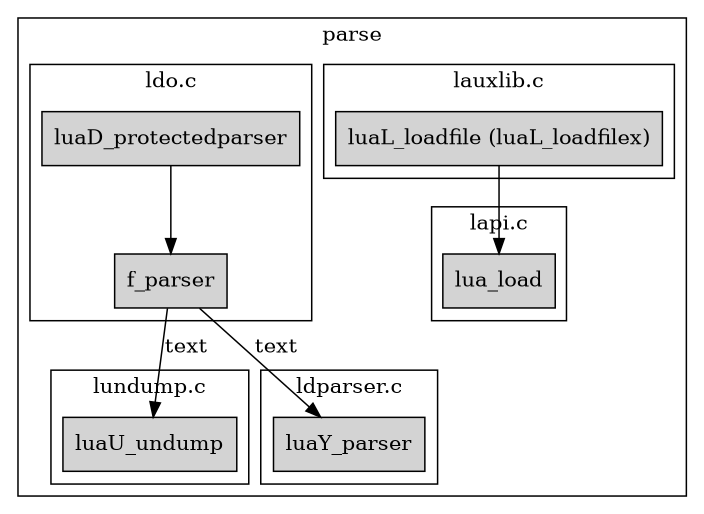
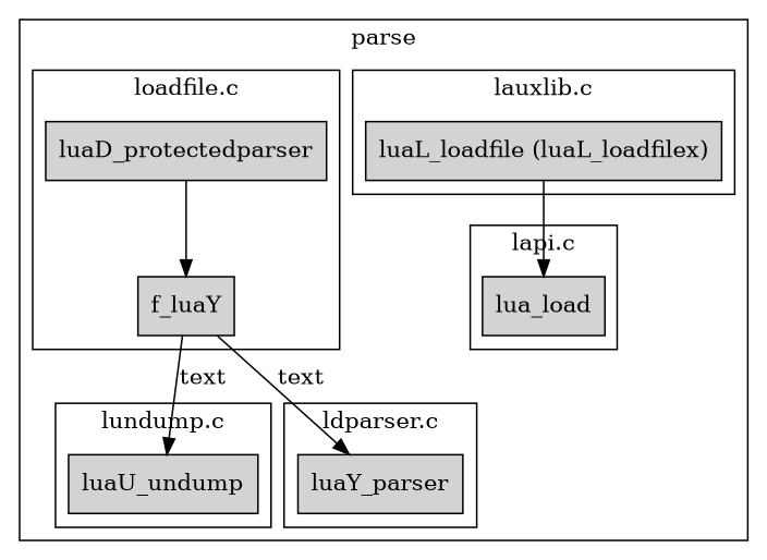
  digraph {
    node [shape=record style=filled]
    n1 [label="luaL_loadfile (luaL_loadfilex)"]
    n2 [label=lua_load]
    n3 [label=luaD_protectedparser]
-   n4 [label=f_parser]
+   n4 [label=f_luaY]
    n5 [label=luaU_undump]
    n6 [label=luaY_parser]
    subgraph cluster_1 {
      compound=true
      label=parse
      subgraph cluster_2 {
        compound=true
        label="lauxlib.c"
        shape=box
        n1
      }
      subgraph cluster_3 {
        compound=true
        label="lapi.c"
        shape=box
        n2
      }
      subgraph cluster_4 {
        compound=true
-       label="ldo.c"
+       label="loadfile.c"
        shape=box
        n3
        n4
      }
      subgraph cluster_5 {
        compound=true
        label="lundump.c"
        shape=box
        n5
      }
      subgraph cluster_6 {
        compound=true
        label="ldparser.c"
        shape=box
        n6
      }
    }
    subgraph cluster_7 {
    }
    n1 -> n2
    n3 -> n4
    n4 -> n5 [label=text]
    n4 -> n6 [label=text]
  }
